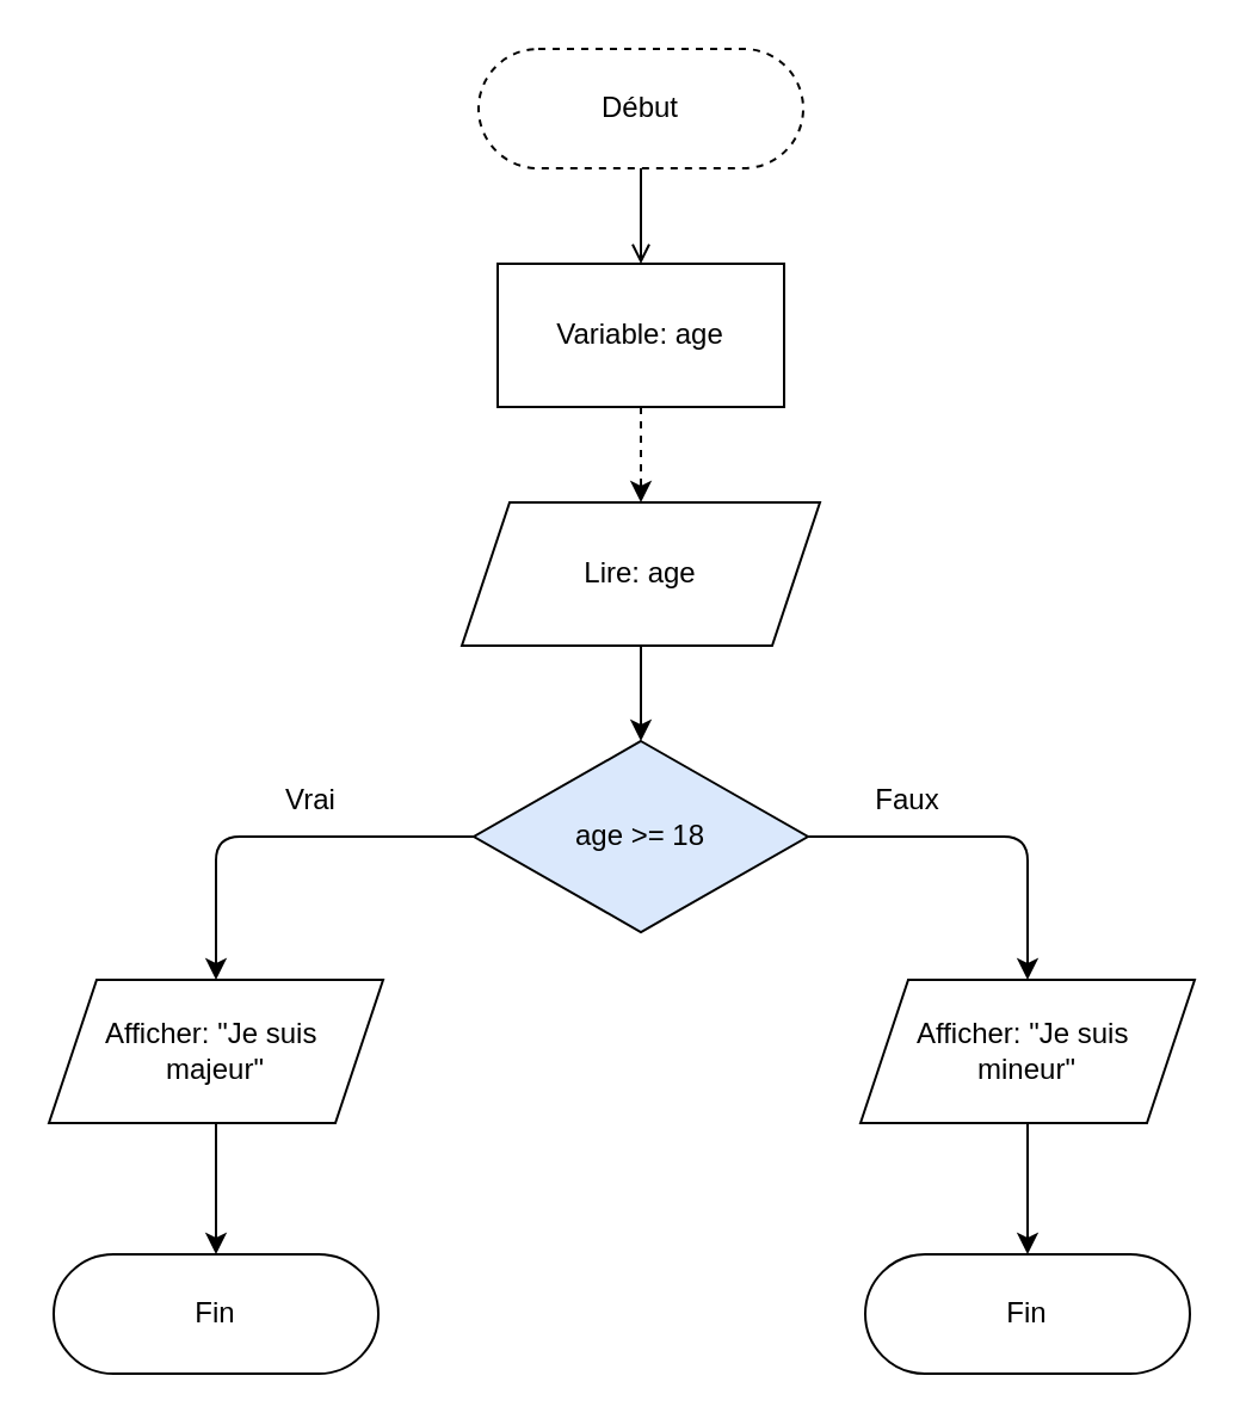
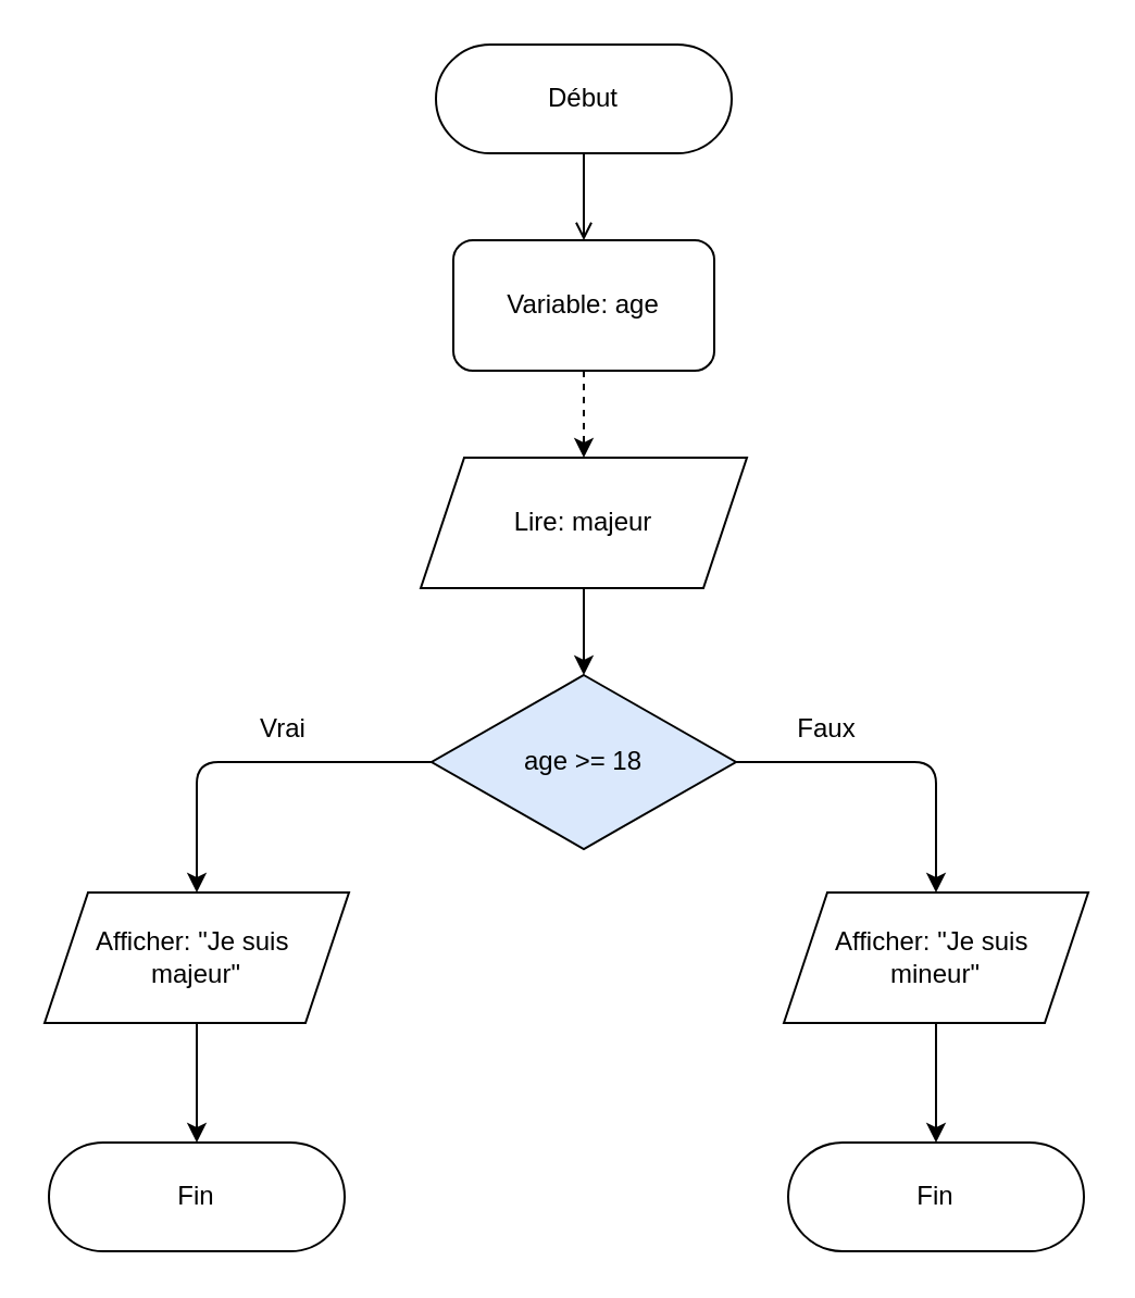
  <mxCell id="0" />
  <mxCell id="1" parent="0" />
  <mxCell id="2" value="" style="edgeStyle=orthogonalEdgeStyle;rounded=0;orthogonalLoop=1;jettySize=auto;html=1;endArrow=open;" parent="1" source="3" target="5" edge="1"><mxGeometry relative="1" as="geometry" /></mxCell>
- <mxCell id="3" value="Début" style="rounded=1;whiteSpace=wrap;html=1;arcSize=50;dashed=1;" parent="1" vertex="1"><mxGeometry x="200" y="20" width="136" height="50" as="geometry" /></mxCell>
+ <mxCell id="3" value="Début" style="rounded=1;whiteSpace=wrap;html=1;arcSize=50;" parent="1" vertex="1"><mxGeometry x="200" y="20" width="136" height="50" as="geometry" /></mxCell>
  <mxCell id="4" value="" style="edgeStyle=orthogonalEdgeStyle;rounded=0;orthogonalLoop=1;jettySize=auto;html=1;dashed=1;" parent="1" source="5" target="7" edge="1"><mxGeometry relative="1" as="geometry" /></mxCell>
- <mxCell id="5" value="Variable: age" style="rounded=0;whiteSpace=wrap;html=1;" parent="1" vertex="1"><mxGeometry x="208" y="110" width="120" height="60" as="geometry" /></mxCell>
+ <mxCell id="5" value="Variable: age" style="whiteSpace=wrap;html=1;rounded=1;" parent="1" vertex="1"><mxGeometry x="208" y="110" width="120" height="60" as="geometry" /></mxCell>
  <mxCell id="6" value="" style="edgeStyle=orthogonalEdgeStyle;rounded=0;orthogonalLoop=1;jettySize=auto;html=1;" parent="1" source="7" target="8" edge="1"><mxGeometry relative="1" as="geometry" /></mxCell>
- <mxCell id="7" value="Lire: age" style="shape=parallelogram;perimeter=parallelogramPerimeter;whiteSpace=wrap;html=1;fixedSize=1;" parent="1" vertex="1"><mxGeometry x="193" y="210" width="150" height="60" as="geometry" /></mxCell>
+ <mxCell id="7" value="Lire: majeur" style="shape=parallelogram;perimeter=parallelogramPerimeter;whiteSpace=wrap;html=1;fixedSize=1;" parent="1" vertex="1"><mxGeometry x="193" y="210" width="150" height="60" as="geometry" /></mxCell>
  <mxCell id="8" value="age &amp;gt;= 18" style="rhombus;whiteSpace=wrap;html=1;fillColor=#dae8fc;" parent="1" vertex="1"><mxGeometry x="198" y="310" width="140" height="80" as="geometry" /></mxCell>
  <mxCell id="9" value="" style="edgeStyle=orthogonalEdgeStyle;rounded=0;orthogonalLoop=1;jettySize=auto;html=1;" parent="1" source="10" target="16" edge="1"><mxGeometry relative="1" as="geometry" /></mxCell>
  <mxCell id="10" value="Afficher: &quot;Je suis&amp;nbsp;&lt;div&gt;mineur&quot;&lt;/div&gt;" style="shape=parallelogram;perimeter=parallelogramPerimeter;whiteSpace=wrap;html=1;fixedSize=1;" parent="1" vertex="1"><mxGeometry x="360" y="410" width="140" height="60" as="geometry" /></mxCell>
  <mxCell id="11" value="" style="edgeStyle=orthogonalEdgeStyle;rounded=0;orthogonalLoop=1;jettySize=auto;html=1;" parent="1" source="12" target="15" edge="1"><mxGeometry relative="1" as="geometry" /></mxCell>
  <mxCell id="12" value="Afficher: &quot;Je suis&amp;nbsp;&lt;div&gt;majeur&quot;&lt;/div&gt;" style="shape=parallelogram;perimeter=parallelogramPerimeter;whiteSpace=wrap;html=1;fixedSize=1;" parent="1" vertex="1"><mxGeometry x="20" y="410" width="140" height="60" as="geometry" /></mxCell>
  <mxCell id="13" value="" style="endArrow=classic;html=1;rounded=1;exitX=1;exitY=0.5;exitDx=0;exitDy=0;entryX=0.5;entryY=0;entryDx=0;entryDy=0;" parent="1" source="8" target="10" edge="1"><mxGeometry width="50" height="50" relative="1" as="geometry"><mxPoint x="230" y="450" as="sourcePoint" /><mxPoint x="280" y="400" as="targetPoint" /><Array as="points"><mxPoint x="430" y="350" /></Array></mxGeometry></mxCell>
  <mxCell id="14" value="" style="endArrow=classic;html=1;rounded=1;exitX=0;exitY=0.5;exitDx=0;exitDy=0;entryX=0.5;entryY=0;entryDx=0;entryDy=0;curved=0;" parent="1" source="8" target="12" edge="1"><mxGeometry width="50" height="50" relative="1" as="geometry"><mxPoint x="230" y="450" as="sourcePoint" /><mxPoint x="280" y="400" as="targetPoint" /><Array as="points"><mxPoint x="90" y="350" /></Array></mxGeometry></mxCell>
  <mxCell id="15" value="Fin" style="rounded=1;whiteSpace=wrap;html=1;arcSize=50;" parent="1" vertex="1"><mxGeometry x="22" y="525" width="136" height="50" as="geometry" /></mxCell>
  <mxCell id="16" value="Fin" style="rounded=1;whiteSpace=wrap;html=1;arcSize=50;" parent="1" vertex="1"><mxGeometry x="362" y="525" width="136" height="50" as="geometry" /></mxCell>
  <mxCell id="17" value="Vrai" style="text;html=1;align=center;verticalAlign=middle;whiteSpace=wrap;rounded=0;" parent="1" vertex="1"><mxGeometry x="100" y="320" width="60" height="30" as="geometry" /></mxCell>
  <mxCell id="18" value="Faux" style="text;html=1;align=center;verticalAlign=middle;whiteSpace=wrap;rounded=0;" parent="1" vertex="1"><mxGeometry x="350" y="320" width="60" height="30" as="geometry" /></mxCell>
